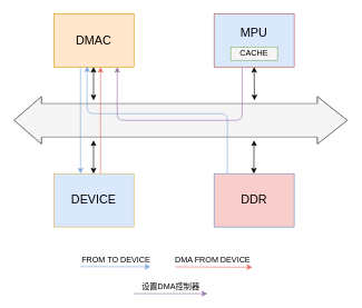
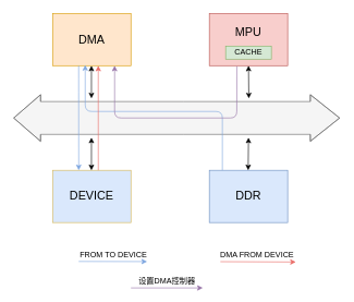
  <mxCell id="0" />
  <mxCell id="1" parent="0" />
- <mxCell id="2" value="&lt;font style=&quot;font-size: 18px&quot;&gt;DMAC&lt;/font&gt;" style="rounded=0;whiteSpace=wrap;html=1;fillColor=#ffe6cc;strokeColor=#d79b00;" vertex="1" parent="1"><mxGeometry x="80" y="20" width="120" height="80" as="geometry" /></mxCell>
- <mxCell id="3" value="&lt;font style=&quot;font-size: 18px&quot;&gt;MPU&lt;br&gt;&lt;br&gt;&lt;/font&gt;" style="rounded=0;whiteSpace=wrap;html=1;fillColor=#dae8fc;strokeColor=#b85450;" vertex="1" parent="1"><mxGeometry x="320" y="20" width="120" height="80" as="geometry" /></mxCell>
- <mxCell id="4" value="&lt;font style=&quot;font-size: 18px&quot;&gt;DDR&lt;/font&gt;" style="rounded=0;whiteSpace=wrap;html=1;fillColor=#f8cecc;strokeColor=#6c8ebf;" vertex="1" parent="1"><mxGeometry x="320" y="260" width="120" height="80" as="geometry" /></mxCell>
+ <mxCell id="2" value="&lt;font style=&quot;font-size: 18px&quot;&gt;DMA&lt;/font&gt;" style="rounded=0;whiteSpace=wrap;html=1;fillColor=#ffe6cc;strokeColor=#d79b00;" vertex="1" parent="1"><mxGeometry x="80" y="20" width="120" height="80" as="geometry" /></mxCell>
+ <mxCell id="3" value="&lt;font style=&quot;font-size: 18px&quot;&gt;MPU&lt;br&gt;&lt;br&gt;&lt;/font&gt;" style="rounded=0;whiteSpace=wrap;html=1;fillColor=#f8cecc;strokeColor=#b85450;" vertex="1" parent="1"><mxGeometry x="320" y="20" width="120" height="80" as="geometry" /></mxCell>
+ <mxCell id="4" value="&lt;font style=&quot;font-size: 18px&quot;&gt;DDR&lt;/font&gt;" style="rounded=0;whiteSpace=wrap;html=1;fillColor=#dae8fc;strokeColor=#6c8ebf;" vertex="1" parent="1"><mxGeometry x="320" y="260" width="120" height="80" as="geometry" /></mxCell>
  <mxCell id="5" value="&lt;font style=&quot;font-size: 18px&quot;&gt;DEVICE&lt;/font&gt;" style="rounded=0;whiteSpace=wrap;html=1;fillColor=#dae8fc;strokeColor=#d6b656;" vertex="1" parent="1"><mxGeometry x="80" y="260" width="120" height="80" as="geometry" /></mxCell>
  <mxCell id="6" value="" style="shape=flexArrow;endArrow=classic;startArrow=classic;html=1;strokeWidth=1;sourcePerimeterSpacing=0;width=50.286;endSize=14.617;fillColor=#f5f5f5;strokeColor=#666666;startSize=13.383;" edge="1" parent="1"><mxGeometry width="50" height="50" relative="1" as="geometry"><mxPoint x="20" y="180" as="sourcePoint" /><mxPoint x="520" y="180" as="targetPoint" /><Array as="points"><mxPoint x="280" y="180" /></Array></mxGeometry></mxCell>
  <mxCell id="7" value="" style="endArrow=classic;startArrow=classic;html=1;" edge="1" parent="1"><mxGeometry width="50" height="50" relative="1" as="geometry"><mxPoint x="139.5" y="150" as="sourcePoint" /><mxPoint x="139.5" y="100" as="targetPoint" /></mxGeometry></mxCell>
  <mxCell id="8" value="" style="endArrow=classic;startArrow=classic;html=1;" edge="1" parent="1"><mxGeometry width="50" height="50" relative="1" as="geometry"><mxPoint x="139.5" y="260" as="sourcePoint" /><mxPoint x="139.5" y="210" as="targetPoint" /></mxGeometry></mxCell>
  <mxCell id="9" value="" style="endArrow=classic;startArrow=classic;html=1;" edge="1" parent="1"><mxGeometry width="50" height="50" relative="1" as="geometry"><mxPoint x="380.5" y="150" as="sourcePoint" /><mxPoint x="380" y="100" as="targetPoint" /></mxGeometry></mxCell>
  <mxCell id="10" value="" style="endArrow=classic;startArrow=classic;html=1;" edge="1" parent="1"><mxGeometry width="50" height="50" relative="1" as="geometry"><mxPoint x="379.5" y="260" as="sourcePoint" /><mxPoint x="380" y="210" as="targetPoint" /></mxGeometry></mxCell>
- <mxCell id="11" value="CACHE" style="rounded=0;whiteSpace=wrap;html=1;fillColor=#f5f5f5;strokeColor=#82b366;" vertex="1" parent="1"><mxGeometry x="345" y="70" width="70" height="20" as="geometry" /></mxCell>
+ <mxCell id="11" value="CACHE" style="rounded=0;whiteSpace=wrap;html=1;fillColor=#d5e8d4;strokeColor=#82b366;" vertex="1" parent="1"><mxGeometry x="345" y="70" width="70" height="20" as="geometry" /></mxCell>
  <mxCell id="12" value="" style="endArrow=classic;html=1;edgeStyle=orthogonalEdgeStyle;fillColor=#f9f7ed;strokeColor=#7EA6E0;" edge="1" parent="1"><mxGeometry width="50" height="50" relative="1" as="geometry"><mxPoint x="340" y="260" as="sourcePoint" /><mxPoint x="130" y="99" as="targetPoint" /><Array as="points"><mxPoint x="340" y="260" /><mxPoint x="340" y="170" /><mxPoint x="130" y="170" /></Array></mxGeometry></mxCell>
  <mxCell id="13" value="" style="endArrow=classic;html=1;fillColor=#cdeb8b;strokeColor=#EA6B66;entryX=0.583;entryY=1;entryDx=0;entryDy=0;entryPerimeter=0;" edge="1" parent="1" target="2"><mxGeometry width="50" height="50" relative="1" as="geometry"><mxPoint x="150" y="260" as="sourcePoint" /><mxPoint x="150" y="140" as="targetPoint" /></mxGeometry></mxCell>
  <mxCell id="14" value="" style="endArrow=classic;html=1;fillColor=#f9f7ed;strokeColor=#7EA6E0;entryX=0.952;entryY=1.008;entryDx=0;entryDy=0;entryPerimeter=0;" edge="1" parent="1" target="15"><mxGeometry width="50" height="50" relative="1" as="geometry"><mxPoint x="120" y="399.5" as="sourcePoint" /><mxPoint x="240" y="399.5" as="targetPoint" /></mxGeometry></mxCell>
  <mxCell id="15" value="FROM TO DEVICE" style="text;html=1;resizable=0;points=[];autosize=1;align=left;verticalAlign=top;spacingTop=-4;" vertex="1" parent="1"><mxGeometry x="120" y="379.5" width="110" height="20" as="geometry" /></mxCell>
- <mxCell id="16" value="DMA FROM DEVICE" style="text;html=1;resizable=0;points=[];autosize=1;align=left;verticalAlign=top;spacingTop=-4;" vertex="1" parent="1"><mxGeometry x="260" y="379.5" width="130" height="20" as="geometry" /></mxCell>
+ <mxCell id="16" value="DMA FROM DEVICE" style="text;html=1;resizable=0;points=[];autosize=1;align=left;verticalAlign=top;spacingTop=-4;" vertex="1" parent="1"><mxGeometry x="335" y="379.5" width="130" height="20" as="geometry" /></mxCell>
  <mxCell id="17" value="" style="endArrow=classic;html=1;fillColor=#f9f7ed;strokeColor=#7EA6E0;entryX=0.667;entryY=0;entryDx=0;entryDy=0;entryPerimeter=0;" edge="1" parent="1"><mxGeometry width="50" height="50" relative="1" as="geometry"><mxPoint x="120" y="100" as="sourcePoint" /><mxPoint x="120.04" y="260" as="targetPoint" /><Array as="points"><mxPoint x="120" y="130" /></Array></mxGeometry></mxCell>
  <mxCell id="18" value="" style="endArrow=classic;html=1;fillColor=#cdeb8b;strokeColor=#EA6B66;entryX=0.903;entryY=1.042;entryDx=0;entryDy=0;entryPerimeter=0;exitX=0.015;exitY=1.017;exitDx=0;exitDy=0;exitPerimeter=0;" edge="1" parent="1" source="16" target="16"><mxGeometry width="50" height="50" relative="1" as="geometry"><mxPoint x="353.5" y="500" as="sourcePoint" /><mxPoint x="373.46" y="400" as="targetPoint" /></mxGeometry></mxCell>
  <mxCell id="19" value="" style="endArrow=classic;html=1;edgeStyle=orthogonalEdgeStyle;fillColor=#e1d5e7;strokeColor=#9673a6;exitX=0.351;exitY=1.011;exitDx=0;exitDy=0;exitPerimeter=0;" edge="1" parent="1" source="3"><mxGeometry width="50" height="50" relative="1" as="geometry"><mxPoint x="385.31" y="260.397" as="sourcePoint" /><mxPoint x="175" y="100" as="targetPoint" /><Array as="points"><mxPoint x="362" y="180" /><mxPoint x="175" y="180" /></Array></mxGeometry></mxCell>
  <mxCell id="20" value="" style="endArrow=classic;html=1;fillColor=#e1d5e7;strokeColor=#9673a6;" edge="1" parent="1"><mxGeometry width="50" height="50" relative="1" as="geometry"><mxPoint x="200" y="440" as="sourcePoint" /><mxPoint x="310" y="440" as="targetPoint" /></mxGeometry></mxCell>
  <mxCell id="21" value="设置DMA控制器" style="text;html=1;resizable=0;points=[];autosize=1;align=left;verticalAlign=top;spacingTop=-4;" vertex="1" parent="1"><mxGeometry x="210" y="420" width="100" height="20" as="geometry" /></mxCell>
